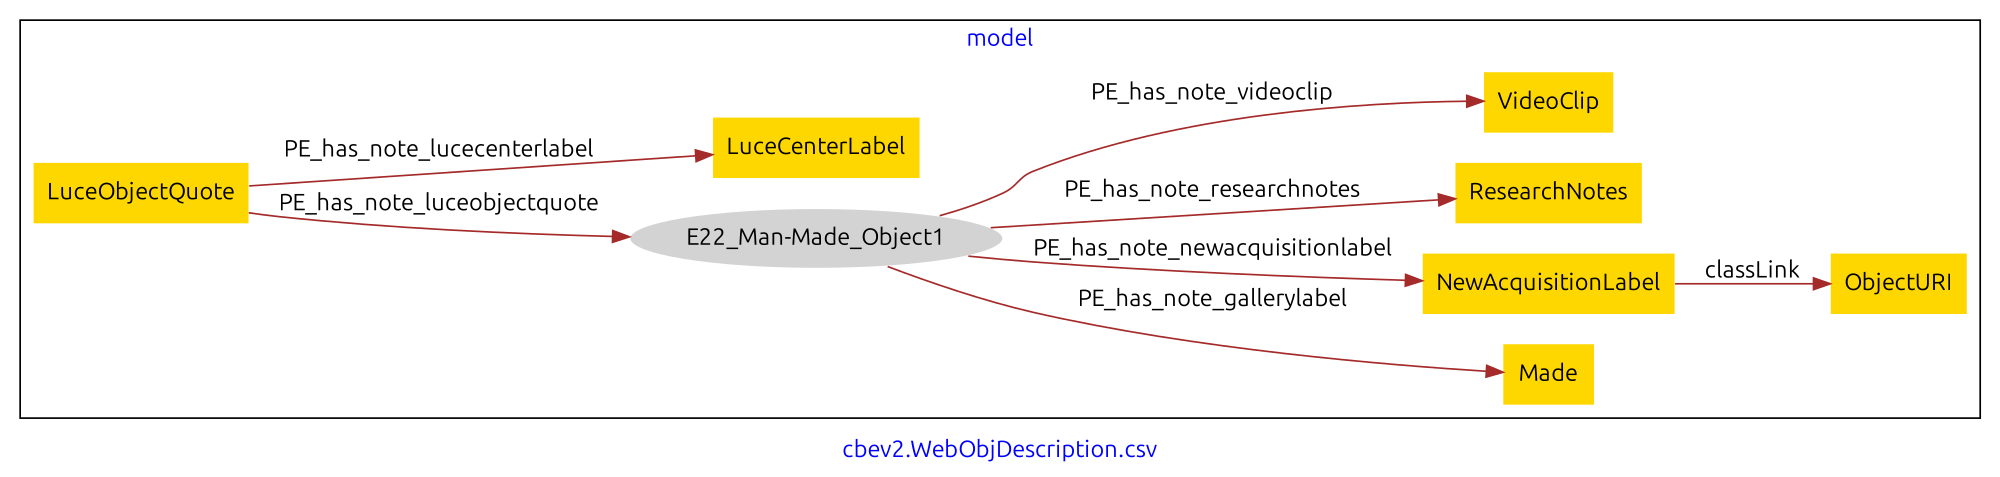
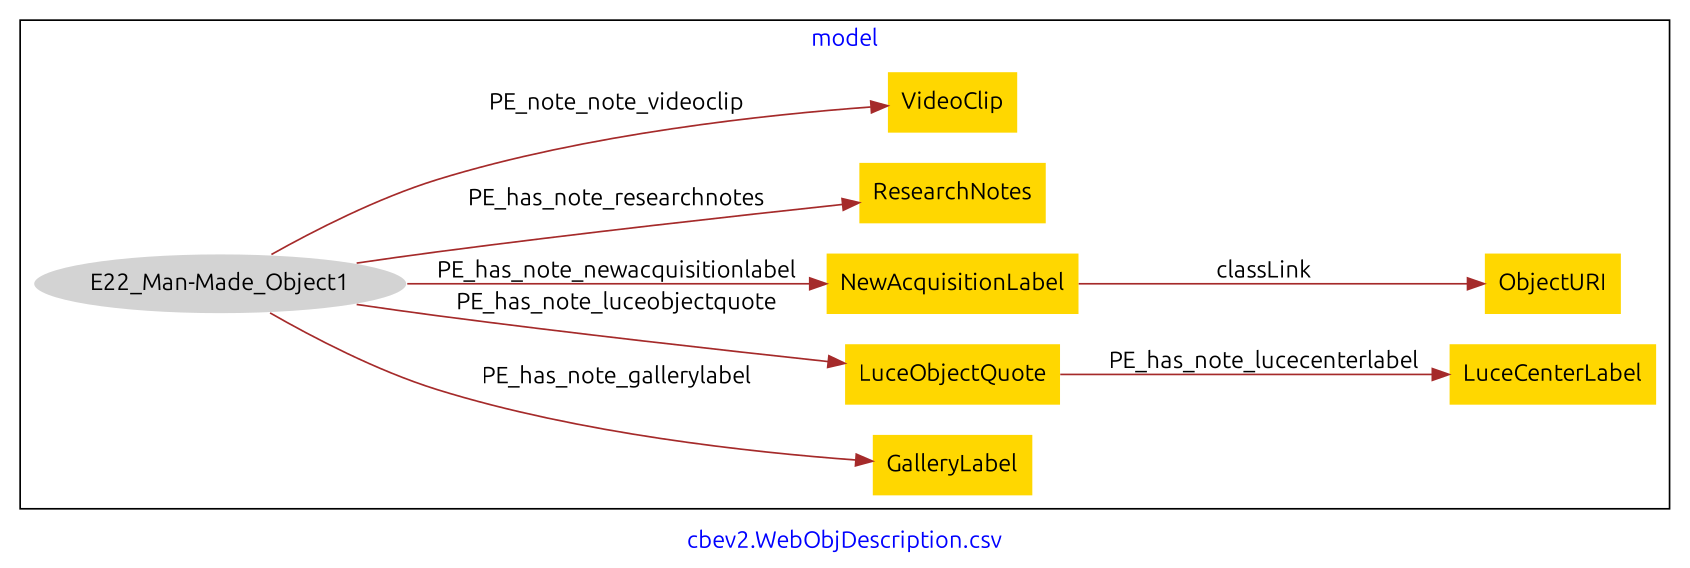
  digraph {
    fontcolor=blue
    fontname=Ubuntu
    label="cbev2.WebObjDescription.csv"
    rankdir=LR
    remincross=true
    node [fillcolor=gold fontname=Ubuntu style=filled shape=plaintext]
    edge [color=brown fontcolor=black fontname=Ubuntu]
    n1 [color=white fillcolor=lightgray label="E22_Man-Made_Object1" shape=""]
-   n2 [label=Made]
+   n2 [label=GalleryLabel]
    n3 [label=LuceCenterLabel]
    n4 [label=LuceObjectQuote]
    n5 [label=NewAcquisitionLabel]
    n6 [label=ResearchNotes]
    n7 [label=VideoClip]
    n8 [label=ObjectURI]
    subgraph cluster_1 {
      label=model
      n1
      n2
      n3
      n4
      n5
      n6
      n7
      n8
    }
    n1 -> n2 [label=PE_has_note_gallerylabel]
-   n4 -> n1 [label=PE_has_note_luceobjectquote]
+   n1 -> n4 [label=PE_has_note_luceobjectquote]
    n1 -> n5 [label=PE_has_note_newacquisitionlabel]
    n1 -> n6 [label=PE_has_note_researchnotes]
-   n1 -> n7 [label=PE_has_note_videoclip]
+   n1 -> n7 [label=PE_note_note_videoclip]
    n4 -> n3 [label=PE_has_note_lucecenterlabel]
    n5 -> n8 [label=classLink]
  }
